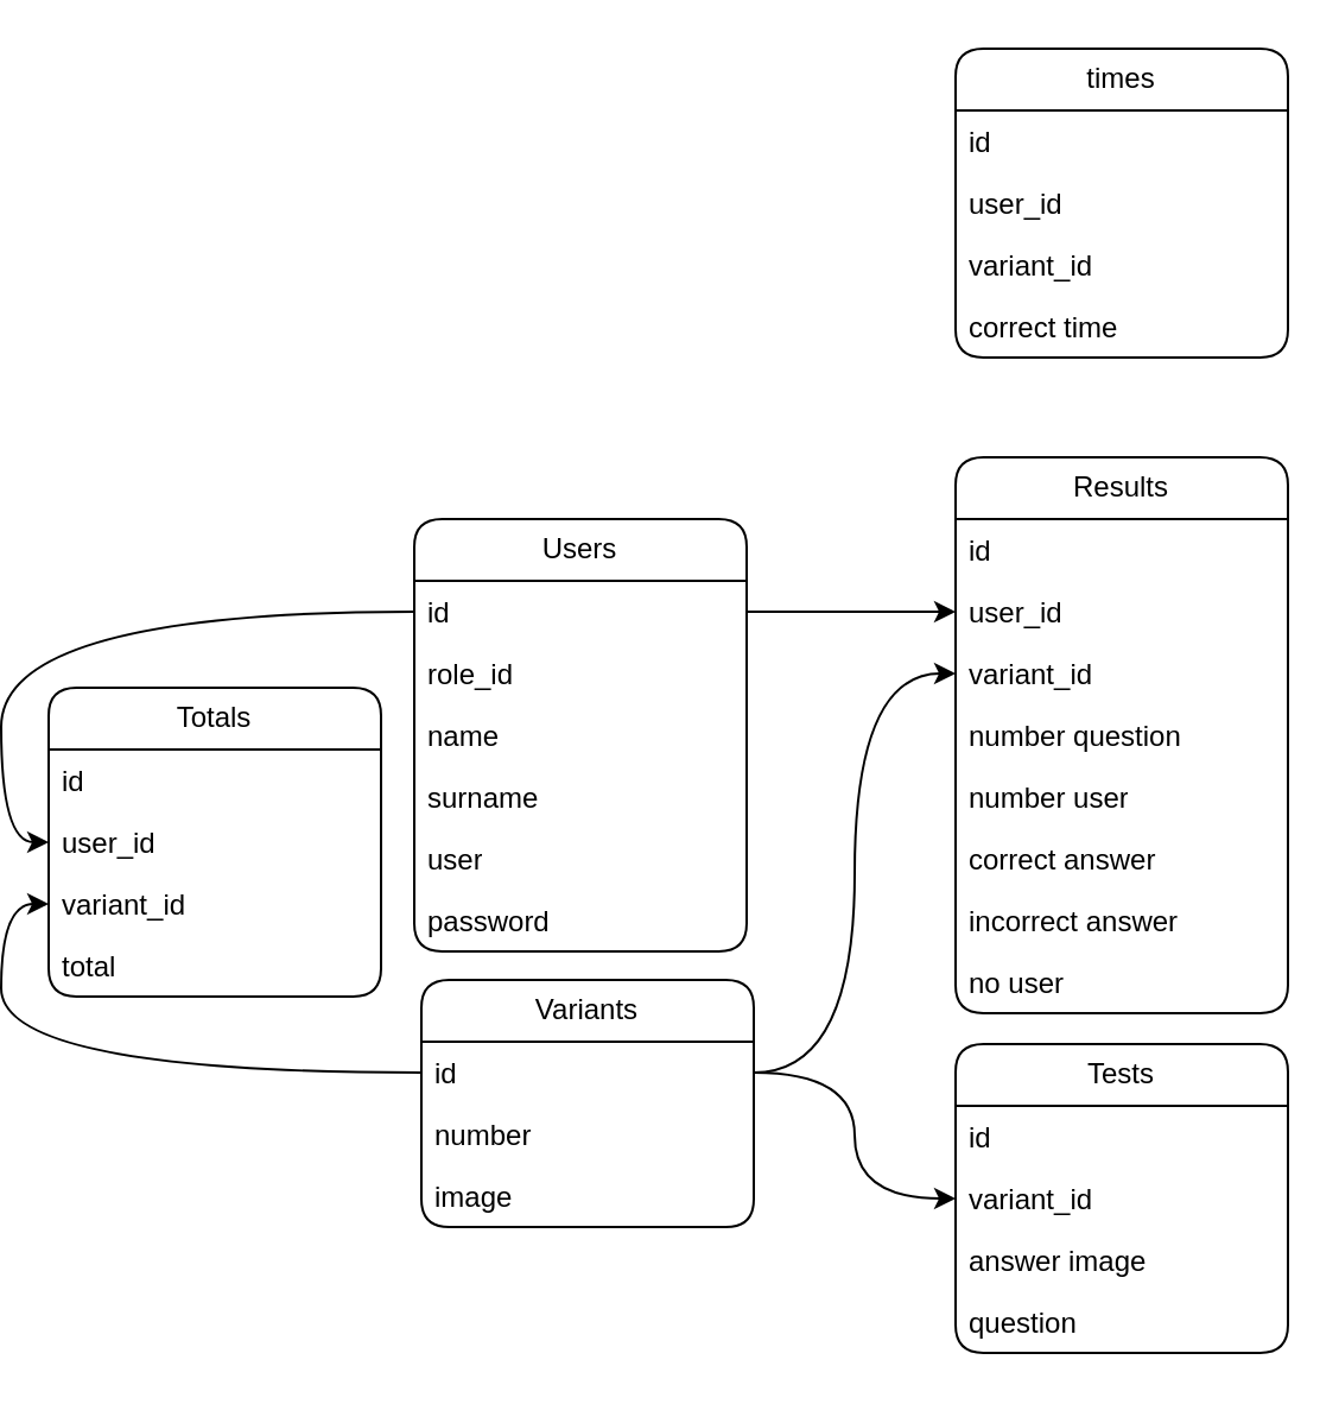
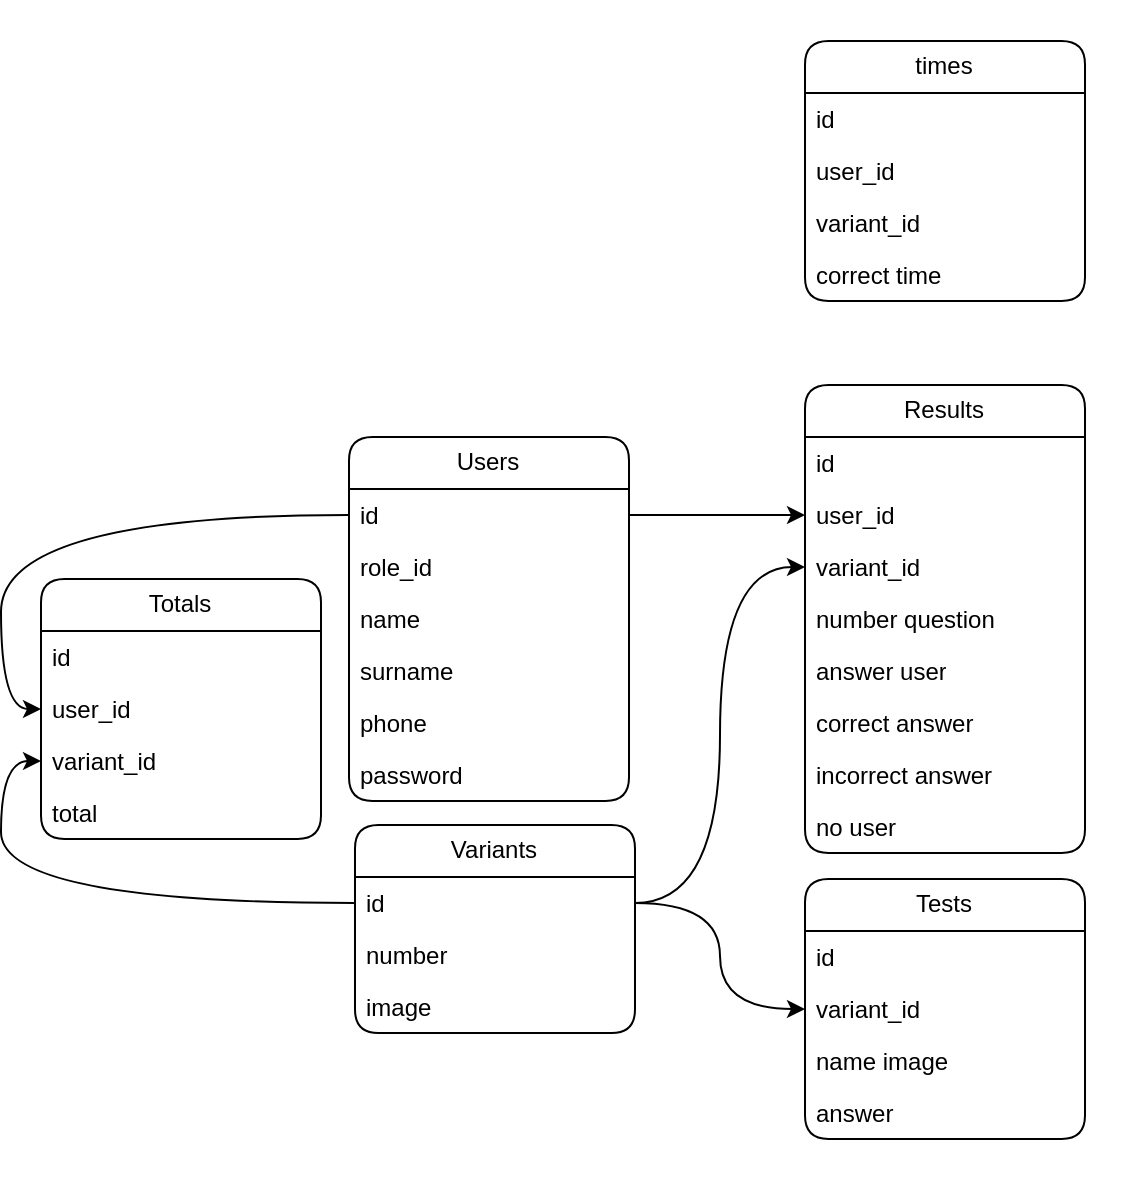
  <mxCell id="0" />
  <mxCell id="1" parent="0" />
  <mxCell id="2" value="Tests" style="swimlane;fontStyle=0;childLayout=stackLayout;horizontal=1;startSize=26;fillColor=none;horizontalStack=0;resizeParent=1;resizeParentMax=0;resizeLast=0;collapsible=1;marginBottom=0;whiteSpace=wrap;html=1;rounded=1;" parent="1" vertex="1"><mxGeometry x="402" y="439" width="140" height="130" as="geometry" /></mxCell>
  <mxCell id="3" value="id" style="text;strokeColor=none;fillColor=none;align=left;verticalAlign=top;spacingLeft=4;spacingRight=4;overflow=hidden;rotatable=0;points=[[0,0.5],[1,0.5]];portConstraint=eastwest;whiteSpace=wrap;html=1;" parent="2" vertex="1"><mxGeometry y="26" width="140" height="26" as="geometry" /></mxCell>
  <mxCell id="4" value="variant_id" style="text;strokeColor=none;fillColor=none;align=left;verticalAlign=top;spacingLeft=4;spacingRight=4;overflow=hidden;rotatable=0;points=[[0,0.5],[1,0.5]];portConstraint=eastwest;whiteSpace=wrap;html=1;" parent="2" vertex="1"><mxGeometry y="52" width="140" height="26" as="geometry" /></mxCell>
- <mxCell id="5" value="answer image" style="text;strokeColor=none;fillColor=none;align=left;verticalAlign=top;spacingLeft=4;spacingRight=4;overflow=hidden;rotatable=0;points=[[0,0.5],[1,0.5]];portConstraint=eastwest;whiteSpace=wrap;html=1;" parent="2" vertex="1"><mxGeometry y="78" width="140" height="26" as="geometry" /></mxCell>
- <mxCell id="6" value="question" style="text;strokeColor=none;fillColor=none;align=left;verticalAlign=top;spacingLeft=4;spacingRight=4;overflow=hidden;rotatable=0;points=[[0,0.5],[1,0.5]];portConstraint=eastwest;whiteSpace=wrap;html=1;" parent="2" vertex="1"><mxGeometry y="104" width="140" height="26" as="geometry" /></mxCell>
+ <mxCell id="5" value="name image" style="text;strokeColor=none;fillColor=none;align=left;verticalAlign=top;spacingLeft=4;spacingRight=4;overflow=hidden;rotatable=0;points=[[0,0.5],[1,0.5]];portConstraint=eastwest;whiteSpace=wrap;html=1;" parent="2" vertex="1"><mxGeometry y="78" width="140" height="26" as="geometry" /></mxCell>
+ <mxCell id="6" value="answer" style="text;strokeColor=none;fillColor=none;align=left;verticalAlign=top;spacingLeft=4;spacingRight=4;overflow=hidden;rotatable=0;points=[[0,0.5],[1,0.5]];portConstraint=eastwest;whiteSpace=wrap;html=1;" parent="2" vertex="1"><mxGeometry y="104" width="140" height="26" as="geometry" /></mxCell>
  <mxCell id="7" value="Users" style="swimlane;fontStyle=0;childLayout=stackLayout;horizontal=1;startSize=26;fillColor=none;horizontalStack=0;resizeParent=1;resizeParentMax=0;resizeLast=0;collapsible=1;marginBottom=0;whiteSpace=wrap;html=1;rounded=1;" parent="1" vertex="1"><mxGeometry x="174" y="218" width="140" height="182" as="geometry" /></mxCell>
  <mxCell id="8" value="id" style="text;strokeColor=none;fillColor=none;align=left;verticalAlign=top;spacingLeft=4;spacingRight=4;overflow=hidden;rotatable=0;points=[[0,0.5],[1,0.5]];portConstraint=eastwest;whiteSpace=wrap;html=1;" parent="7" vertex="1"><mxGeometry y="26" width="140" height="26" as="geometry" /></mxCell>
  <mxCell id="9" value="role_id" style="text;strokeColor=none;fillColor=none;align=left;verticalAlign=top;spacingLeft=4;spacingRight=4;overflow=hidden;rotatable=0;points=[[0,0.5],[1,0.5]];portConstraint=eastwest;whiteSpace=wrap;html=1;" parent="7" vertex="1"><mxGeometry y="52" width="140" height="26" as="geometry" /></mxCell>
  <mxCell id="10" value="name" style="text;strokeColor=none;fillColor=none;align=left;verticalAlign=top;spacingLeft=4;spacingRight=4;overflow=hidden;rotatable=0;points=[[0,0.5],[1,0.5]];portConstraint=eastwest;whiteSpace=wrap;html=1;" parent="7" vertex="1"><mxGeometry y="78" width="140" height="26" as="geometry" /></mxCell>
  <mxCell id="11" value="surname&lt;br&gt;" style="text;strokeColor=none;fillColor=none;align=left;verticalAlign=top;spacingLeft=4;spacingRight=4;overflow=hidden;rotatable=0;points=[[0,0.5],[1,0.5]];portConstraint=eastwest;whiteSpace=wrap;html=1;" parent="7" vertex="1"><mxGeometry y="104" width="140" height="26" as="geometry" /></mxCell>
- <mxCell id="12" value="user" style="text;strokeColor=none;fillColor=none;align=left;verticalAlign=top;spacingLeft=4;spacingRight=4;overflow=hidden;rotatable=0;points=[[0,0.5],[1,0.5]];portConstraint=eastwest;whiteSpace=wrap;html=1;" parent="7" vertex="1"><mxGeometry y="130" width="140" height="26" as="geometry" /></mxCell>
+ <mxCell id="12" value="phone" style="text;strokeColor=none;fillColor=none;align=left;verticalAlign=top;spacingLeft=4;spacingRight=4;overflow=hidden;rotatable=0;points=[[0,0.5],[1,0.5]];portConstraint=eastwest;whiteSpace=wrap;html=1;" parent="7" vertex="1"><mxGeometry y="130" width="140" height="26" as="geometry" /></mxCell>
  <mxCell id="13" value="password" style="text;strokeColor=none;fillColor=none;align=left;verticalAlign=top;spacingLeft=4;spacingRight=4;overflow=hidden;rotatable=0;points=[[0,0.5],[1,0.5]];portConstraint=eastwest;whiteSpace=wrap;html=1;" parent="7" vertex="1"><mxGeometry y="156" width="140" height="26" as="geometry" /></mxCell>
  <mxCell id="14" value="Results" style="swimlane;fontStyle=0;childLayout=stackLayout;horizontal=1;startSize=26;fillColor=none;horizontalStack=0;resizeParent=1;resizeParentMax=0;resizeLast=0;collapsible=1;marginBottom=0;whiteSpace=wrap;html=1;rounded=1;" parent="1" vertex="1"><mxGeometry x="402" y="192" width="140" height="234" as="geometry" /></mxCell>
  <mxCell id="15" value="id" style="text;strokeColor=none;fillColor=none;align=left;verticalAlign=top;spacingLeft=4;spacingRight=4;overflow=hidden;rotatable=0;points=[[0,0.5],[1,0.5]];portConstraint=eastwest;whiteSpace=wrap;html=1;" parent="14" vertex="1"><mxGeometry y="26" width="140" height="26" as="geometry" /></mxCell>
  <mxCell id="16" value="user_id" style="text;strokeColor=none;fillColor=none;align=left;verticalAlign=top;spacingLeft=4;spacingRight=4;overflow=hidden;rotatable=0;points=[[0,0.5],[1,0.5]];portConstraint=eastwest;whiteSpace=wrap;html=1;" parent="14" vertex="1"><mxGeometry y="52" width="140" height="26" as="geometry" /></mxCell>
  <mxCell id="17" value="variant_id" style="text;strokeColor=none;fillColor=none;align=left;verticalAlign=top;spacingLeft=4;spacingRight=4;overflow=hidden;rotatable=0;points=[[0,0.5],[1,0.5]];portConstraint=eastwest;whiteSpace=wrap;html=1;" parent="14" vertex="1"><mxGeometry y="78" width="140" height="26" as="geometry" /></mxCell>
  <mxCell id="18" value="number question" style="text;strokeColor=none;fillColor=none;align=left;verticalAlign=top;spacingLeft=4;spacingRight=4;overflow=hidden;rotatable=0;points=[[0,0.5],[1,0.5]];portConstraint=eastwest;whiteSpace=wrap;html=1;" parent="14" vertex="1"><mxGeometry y="104" width="140" height="26" as="geometry" /></mxCell>
- <mxCell id="19" value="number user" style="text;strokeColor=none;fillColor=none;align=left;verticalAlign=top;spacingLeft=4;spacingRight=4;overflow=hidden;rotatable=0;points=[[0,0.5],[1,0.5]];portConstraint=eastwest;whiteSpace=wrap;html=1;" parent="14" vertex="1"><mxGeometry y="130" width="140" height="26" as="geometry" /></mxCell>
+ <mxCell id="19" value="answer user" style="text;strokeColor=none;fillColor=none;align=left;verticalAlign=top;spacingLeft=4;spacingRight=4;overflow=hidden;rotatable=0;points=[[0,0.5],[1,0.5]];portConstraint=eastwest;whiteSpace=wrap;html=1;" parent="14" vertex="1"><mxGeometry y="130" width="140" height="26" as="geometry" /></mxCell>
  <mxCell id="20" value="correct answer" style="text;strokeColor=none;fillColor=none;align=left;verticalAlign=top;spacingLeft=4;spacingRight=4;overflow=hidden;rotatable=0;points=[[0,0.5],[1,0.5]];portConstraint=eastwest;whiteSpace=wrap;html=1;" parent="14" vertex="1"><mxGeometry y="156" width="140" height="26" as="geometry" /></mxCell>
  <mxCell id="21" value="incorrect answer" style="text;strokeColor=none;fillColor=none;align=left;verticalAlign=top;spacingLeft=4;spacingRight=4;overflow=hidden;rotatable=0;points=[[0,0.5],[1,0.5]];portConstraint=eastwest;whiteSpace=wrap;html=1;" parent="14" vertex="1"><mxGeometry y="182" width="140" height="26" as="geometry" /></mxCell>
  <mxCell id="22" value="no user" style="text;strokeColor=none;fillColor=none;align=left;verticalAlign=top;spacingLeft=4;spacingRight=4;overflow=hidden;rotatable=0;points=[[0,0.5],[1,0.5]];portConstraint=eastwest;whiteSpace=wrap;html=1;" parent="14" vertex="1"><mxGeometry y="208" width="140" height="26" as="geometry" /></mxCell>
  <mxCell id="23" style="edgeStyle=orthogonalEdgeStyle;rounded=0;orthogonalLoop=1;jettySize=auto;html=1;entryX=0;entryY=0.5;entryDx=0;entryDy=0;curved=1;" parent="1" source="8" target="16" edge="1"><mxGeometry relative="1" as="geometry" /></mxCell>
  <mxCell id="24" value="Variants" style="swimlane;fontStyle=0;childLayout=stackLayout;horizontal=1;startSize=26;fillColor=none;horizontalStack=0;resizeParent=1;resizeParentMax=0;resizeLast=0;collapsible=1;marginBottom=0;whiteSpace=wrap;html=1;rounded=1;" parent="1" vertex="1"><mxGeometry x="177" y="412" width="140" height="104" as="geometry" /></mxCell>
  <mxCell id="25" value="id" style="text;strokeColor=none;fillColor=none;align=left;verticalAlign=top;spacingLeft=4;spacingRight=4;overflow=hidden;rotatable=0;points=[[0,0.5],[1,0.5]];portConstraint=eastwest;whiteSpace=wrap;html=1;" parent="24" vertex="1"><mxGeometry y="26" width="140" height="26" as="geometry" /></mxCell>
  <mxCell id="26" value="number" style="text;strokeColor=none;fillColor=none;align=left;verticalAlign=top;spacingLeft=4;spacingRight=4;overflow=hidden;rotatable=0;points=[[0,0.5],[1,0.5]];portConstraint=eastwest;whiteSpace=wrap;html=1;" parent="24" vertex="1"><mxGeometry y="52" width="140" height="26" as="geometry" /></mxCell>
  <mxCell id="27" value="image" style="text;strokeColor=none;fillColor=none;align=left;verticalAlign=top;spacingLeft=4;spacingRight=4;overflow=hidden;rotatable=0;points=[[0,0.5],[1,0.5]];portConstraint=eastwest;whiteSpace=wrap;html=1;" parent="24" vertex="1"><mxGeometry y="78" width="140" height="26" as="geometry" /></mxCell>
  <mxCell id="28" style="edgeStyle=orthogonalEdgeStyle;rounded=0;orthogonalLoop=1;jettySize=auto;html=1;curved=1;" parent="1" source="25" target="4" edge="1"><mxGeometry relative="1" as="geometry" /></mxCell>
  <mxCell id="29" style="edgeStyle=orthogonalEdgeStyle;rounded=0;orthogonalLoop=1;jettySize=auto;html=1;entryX=0;entryY=0.5;entryDx=0;entryDy=0;curved=1;" parent="1" source="25" target="17" edge="1"><mxGeometry relative="1" as="geometry" /></mxCell>
  <mxCell id="30" value="Totals" style="swimlane;fontStyle=0;childLayout=stackLayout;horizontal=1;startSize=26;fillColor=none;horizontalStack=0;resizeParent=1;resizeParentMax=0;resizeLast=0;collapsible=1;marginBottom=0;whiteSpace=wrap;html=1;rounded=1;" parent="1" vertex="1"><mxGeometry x="20" y="289" width="140" height="130" as="geometry" /></mxCell>
  <mxCell id="31" value="id" style="text;strokeColor=none;fillColor=none;align=left;verticalAlign=top;spacingLeft=4;spacingRight=4;overflow=hidden;rotatable=0;points=[[0,0.5],[1,0.5]];portConstraint=eastwest;whiteSpace=wrap;html=1;" parent="30" vertex="1"><mxGeometry y="26" width="140" height="26" as="geometry" /></mxCell>
  <mxCell id="32" value="user_id" style="text;strokeColor=none;fillColor=none;align=left;verticalAlign=top;spacingLeft=4;spacingRight=4;overflow=hidden;rotatable=0;points=[[0,0.5],[1,0.5]];portConstraint=eastwest;whiteSpace=wrap;html=1;" parent="30" vertex="1"><mxGeometry y="52" width="140" height="26" as="geometry" /></mxCell>
  <mxCell id="33" value="variant_id" style="text;strokeColor=none;fillColor=none;align=left;verticalAlign=top;spacingLeft=4;spacingRight=4;overflow=hidden;rotatable=0;points=[[0,0.5],[1,0.5]];portConstraint=eastwest;whiteSpace=wrap;html=1;" parent="30" vertex="1"><mxGeometry y="78" width="140" height="26" as="geometry" /></mxCell>
  <mxCell id="34" value="total" style="text;strokeColor=none;fillColor=none;align=left;verticalAlign=top;spacingLeft=4;spacingRight=4;overflow=hidden;rotatable=0;points=[[0,0.5],[1,0.5]];portConstraint=eastwest;whiteSpace=wrap;html=1;" parent="30" vertex="1"><mxGeometry y="104" width="140" height="26" as="geometry" /></mxCell>
  <mxCell id="35" style="edgeStyle=orthogonalEdgeStyle;rounded=0;orthogonalLoop=1;jettySize=auto;html=1;entryX=0;entryY=0.5;entryDx=0;entryDy=0;curved=1;" parent="1" source="8" target="30" edge="1"><mxGeometry relative="1" as="geometry" /></mxCell>
  <mxCell id="36" style="edgeStyle=orthogonalEdgeStyle;rounded=0;orthogonalLoop=1;jettySize=auto;html=1;entryX=0;entryY=0.5;entryDx=0;entryDy=0;curved=1;" parent="1" source="25" target="33" edge="1"><mxGeometry relative="1" as="geometry" /></mxCell>
  <mxCell id="37" value="times" style="swimlane;fontStyle=0;childLayout=stackLayout;horizontal=1;startSize=26;fillColor=none;horizontalStack=0;resizeParent=1;resizeParentMax=0;resizeLast=0;collapsible=1;marginBottom=0;whiteSpace=wrap;html=1;rounded=1;" vertex="1" parent="1"><mxGeometry x="402" y="20" width="140" height="130" as="geometry" /></mxCell>
  <mxCell id="38" value="id" style="text;strokeColor=none;fillColor=none;align=left;verticalAlign=top;spacingLeft=4;spacingRight=4;overflow=hidden;rotatable=0;points=[[0,0.5],[1,0.5]];portConstraint=eastwest;whiteSpace=wrap;html=1;" vertex="1" parent="37"><mxGeometry y="26" width="140" height="26" as="geometry" /></mxCell>
  <mxCell id="39" value="user_id" style="text;strokeColor=none;fillColor=none;align=left;verticalAlign=top;spacingLeft=4;spacingRight=4;overflow=hidden;rotatable=0;points=[[0,0.5],[1,0.5]];portConstraint=eastwest;whiteSpace=wrap;html=1;" vertex="1" parent="37"><mxGeometry y="52" width="140" height="26" as="geometry" /></mxCell>
  <mxCell id="40" value="variant_id" style="text;strokeColor=none;fillColor=none;align=left;verticalAlign=top;spacingLeft=4;spacingRight=4;overflow=hidden;rotatable=0;points=[[0,0.5],[1,0.5]];portConstraint=eastwest;whiteSpace=wrap;html=1;" vertex="1" parent="37"><mxGeometry y="78" width="140" height="26" as="geometry" /></mxCell>
  <mxCell id="41" value="correct time" style="text;strokeColor=none;fillColor=none;align=left;verticalAlign=top;spacingLeft=4;spacingRight=4;overflow=hidden;rotatable=0;points=[[0,0.5],[1,0.5]];portConstraint=eastwest;whiteSpace=wrap;html=1;" vertex="1" parent="37"><mxGeometry y="104" width="140" height="26" as="geometry" /></mxCell>
